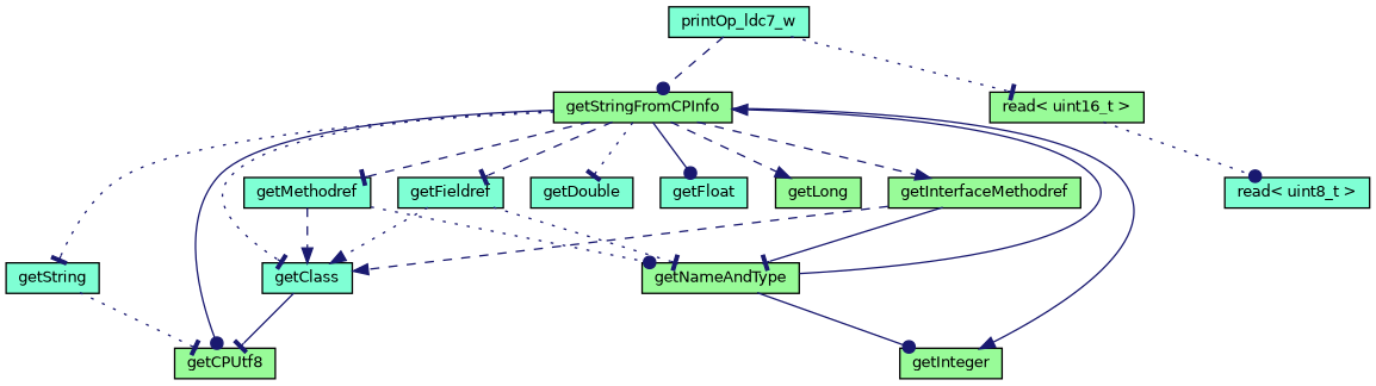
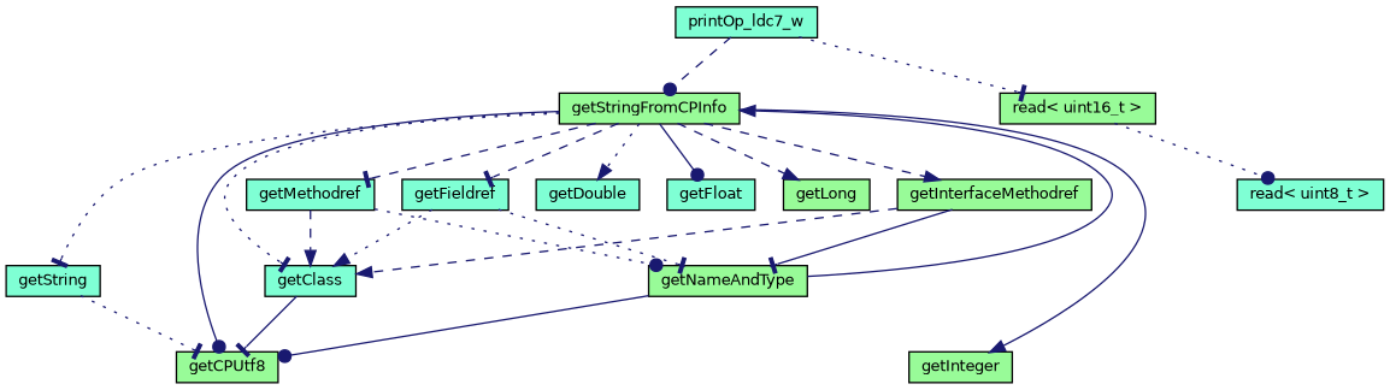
  digraph {
    rankdir=TB
    node [color=black fillcolor=aquamarine fontname=Helvetica fontsize=10 shape=record style=filled]
    edge [arrowhead=tee color=midnightblue fontname=Helvetica fontsize=10 labelfontname=Helvetica labelfontsize=10 style=dotted]
    n1 [fontcolor=black height=0.2 label=printOp_ldc7_w width=0.4]
    n2 [fillcolor=palegreen height=0.2 label=getStringFromCPInfo width=0.4]
    n3 [fillcolor=palegreen height=0.2 label="read\< uint16_t \>" width=0.4]
    n4 [height=0.2 label=getClass width=0.4]
    n5 [fillcolor=palegreen height=0.2 label=getCPUtf8 width=0.4]
    n6 [height=0.2 label=getDouble width=0.4]
    n7 [height=0.2 label=getFieldref width=0.4]
    n8 [height=0.2 label=getFloat width=0.4]
    n9 [fillcolor=palegreen height=0.2 label=getInteger width=0.4]
    n10 [fillcolor=palegreen height=0.2 label=getInterfaceMethodref width=0.4]
    n11 [fillcolor=palegreen height=0.2 label=getLong width=0.4]
    n12 [height=0.2 label=getMethodref width=0.4]
    n13 [height=0.2 label=getString width=0.4]
    n14 [height=0.2 label="read\< uint8_t \>" width=0.4]
    n15 [fillcolor=palegreen height=0.2 label=getNameAndType width=0.4]
    n1 -> n2 [arrowhead=dot style=dashed]
    n1 -> n3
    n2 -> n4
    n2 -> n5 [arrowhead=dot style=solid]
-   n2 -> n6
+   n2 -> n6 [arrowhead=normal]
    n2 -> n7 [style=dashed]
    n2 -> n8 [arrowhead=dot style=solid]
    n2 -> n9 [arrowhead=normal style=solid]
    n2 -> n10 [arrowhead=normal style=dashed]
    n2 -> n11 [arrowhead=normal style=dashed]
    n2 -> n12 [style=dashed]
    n2 -> n13
    n3 -> n14 [arrowhead=dot]
    n4 -> n5 [style=solid]
    n7 -> n4 [arrowhead=normal]
    n7 -> n15
    n10 -> n4 [arrowhead=normal style=dashed]
    n10 -> n15 [style=solid]
    n12 -> n4 [arrowhead=normal style=dashed]
    n12 -> n15 [arrowhead=dot]
    n13 -> n5
    n15 -> n2 [arrowhead=normal style=solid]
-   n15 -> n9 [arrowhead=dot style=solid]
+   n15 -> n5 [arrowhead=dot style=solid]
  }
